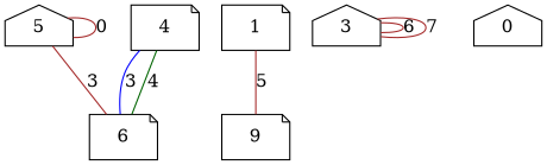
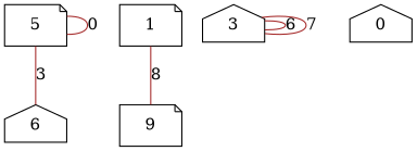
  graph {
    node [shape=house]
    edge [color=brown]
-   5
-   6 [shape=note]
-   4 [shape=note]
+   5 [shape=note]
+   6
    1 [shape=note]
    n5 [label=9 shape=note]
    3
    0
    5 -- 5 [label=0]
    5 -- 6 [label=3]
-   4 -- 6 [color=blue label=3]
-   4 -- 6 [color=darkgreen label=4]
-   1 -- n5 [label=5]
+   1 -- n5 [label=8]
    3 -- 3 [label=6]
    3 -- 3 [label=7]
  }
